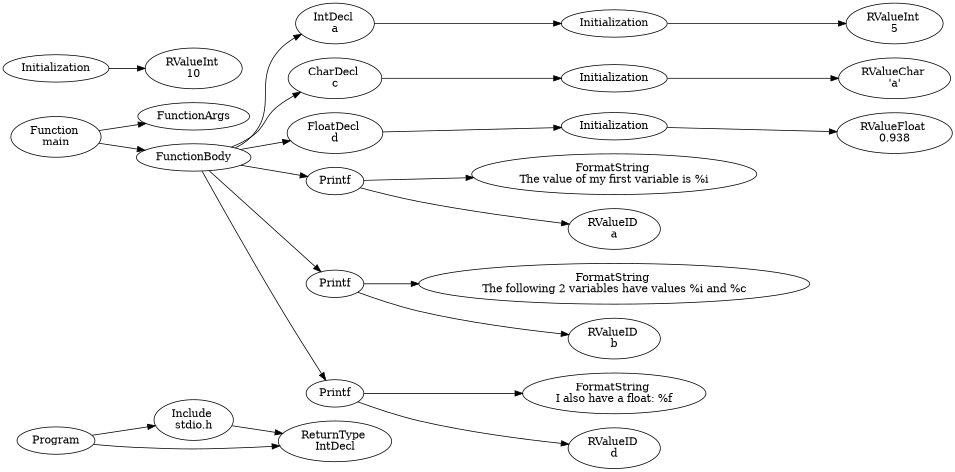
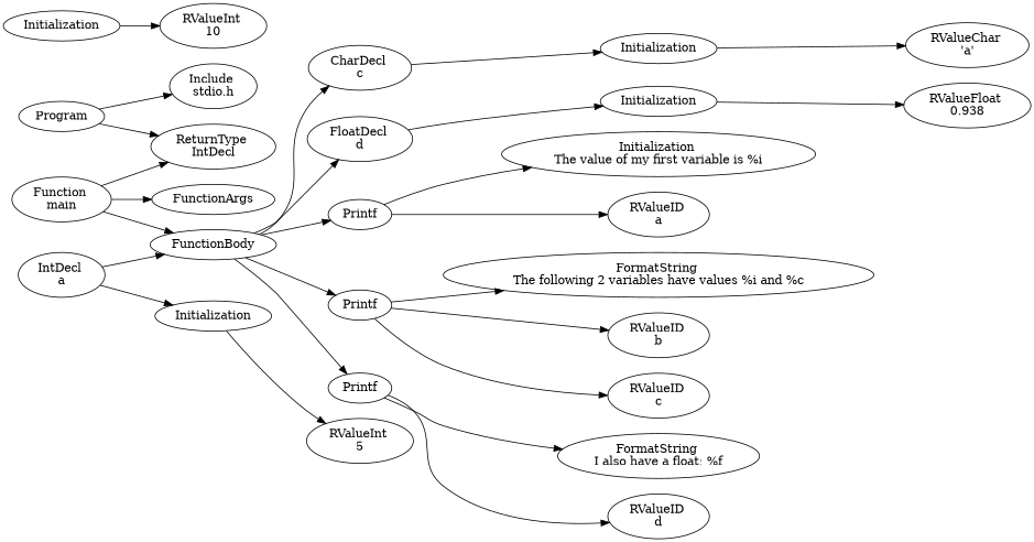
  digraph {
    rankdir=LR
    n1 [label=Program]
    n2 [label="Include \nstdio.h"]
    n3 [label="ReturnType \nIntDecl"]
    n4 [label="Function \nmain"]
    n5 [label=FunctionArgs]
    n6 [label=FunctionBody]
    n7 [label="IntDecl \na"]
    n8 [label="CharDecl \nc"]
    n9 [label="FloatDecl \nd"]
    n10 [label=Printf]
    n11 [label=Printf]
    n12 [label=Printf]
    n13 [label=Initialization]
    n14 [label=Initialization]
    n15 [label=Initialization]
-   n16 [label="FormatString \nThe value of my first variable is %i\n"]
+   n16 [label="Initialization \nThe value of my first variable is %i\n"]
    n17 [label="RValueID \na"]
    n18 [label="FormatString \nThe following 2 variables have values %i and %c\n"]
    n19 [label="RValueID \nb"]
+   n20 [label="RValueID \nc"]
    n21 [label="FormatString \nI also have a float: %f\n"]
    n22 [label="RValueID \nd"]
    n23 [label="RValueInt \n5"]
    n24 [label=Initialization]
    n25 [label="RValueInt \n10"]
    n26 [label="RValueChar \n'a'"]
    n27 [label="RValueFloat \n0.938"]
    n1 -> n2
    n1 -> n3
-   n2 -> n3
+   n4 -> n3
    n4 -> n5
    n4 -> n6
-   n6 -> n7
+   n7 -> n6
    n6 -> n8
    n6 -> n9
    n6 -> n10
    n6 -> n11
    n6 -> n12
    n7 -> n13
    n8 -> n14
    n9 -> n15
    n10 -> n16
    n10 -> n17
    n11 -> n18
    n11 -> n19
+   n11 -> n20
    n12 -> n21
    n12 -> n22
    n13 -> n23
    n14 -> n26
    n15 -> n27
    n24 -> n25
  }
